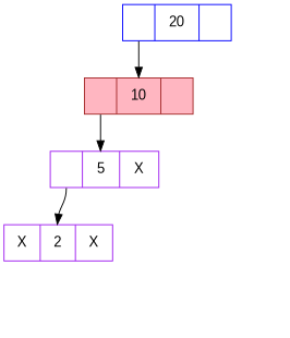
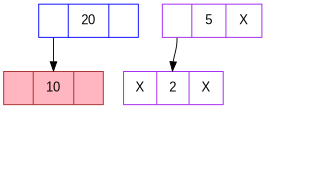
  digraph {
    node [fontname=Arial shape=record style=filled]
    edge [headport=data tailport=left]
    n1 [color=brown fillcolor=lightpink height=0.5 label="<left> |<data> 10 |<right> " width=1.5]
    n2 [color=purple fillcolor=white height=0.5 label="<left> |<data> 5 |<right> X" width=1.5]
    n3 [color=purple fillcolor=white height=0.5 label="<left> X|<data> 2 |<right> X" width=1.5]
    NULL1 [height=0.5 shape=point style=invis width=1.5]
    n5 [color=blue fillcolor=white height=0.5 label="<left> |<data> 20 |<right> " width=1.5]
    NULL2 [height=0.5 shape=point style=invis width=1.5]
    NULL3 [height=0.5 shape=point style=invis width=1.5]
    NULL4 [height=0.5 shape=point style=invis width=1.5]
-   n1 -> n2
    n2 -> n3
    n2 -> NULL1 [style=invis tailport=right]
    n3 -> NULL2 [style=invis]
    n3 -> NULL3 [style=invis tailport=right]
    n5 -> n1
  }
